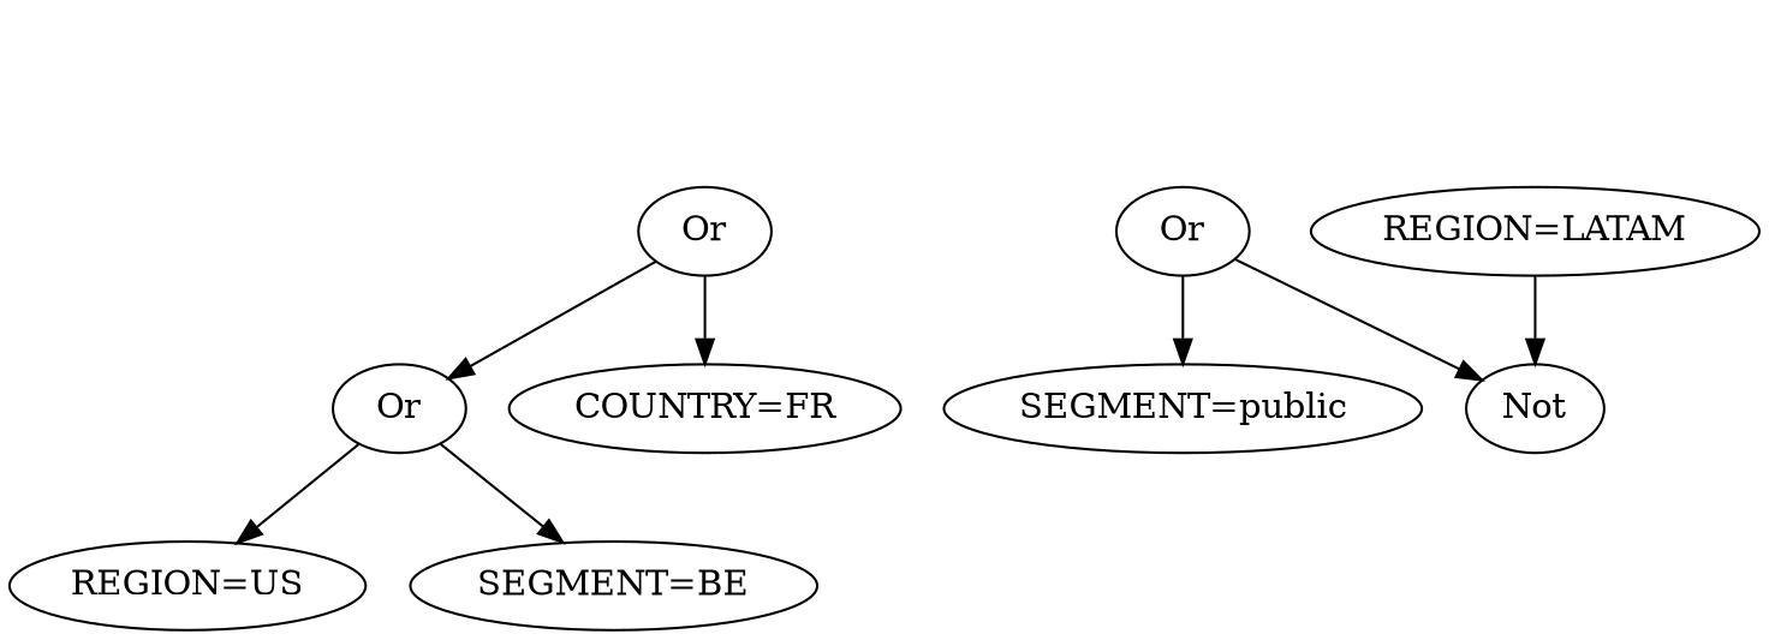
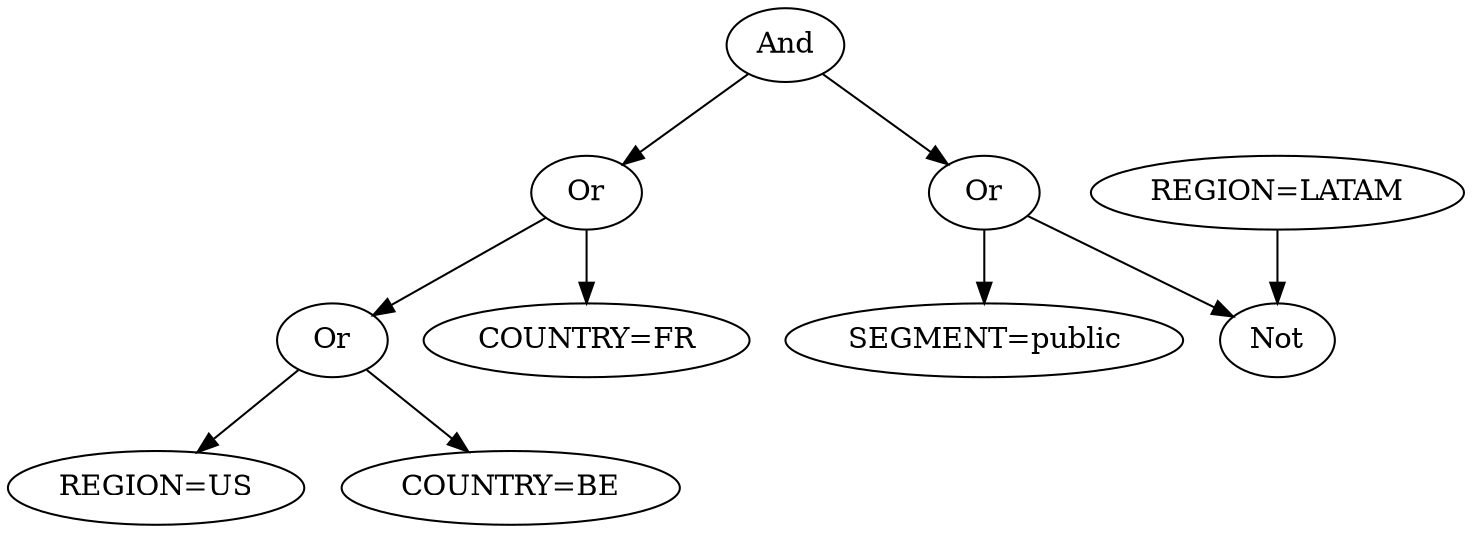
  digraph {
    rankdir=TD
+   n1 [label=And]
    n2 [label=Or]
    n3 [label=Or]
    n4 [label=Or]
    n5 [label="COUNTRY=FR"]
    n6 [label="SEGMENT=public"]
    n7 [label=Not]
    n8 [label="REGION=US"]
-   n9 [label="SEGMENT=BE"]
+   n9 [label="COUNTRY=BE"]
    n10 [label="REGION=LATAM"]
+   n1 -> n2
+   n1 -> n3
    n2 -> n4
    n2 -> n5
    n3 -> n6
    n3 -> n7
    n4 -> n8
    n4 -> n9
    n10 -> n7
  }
